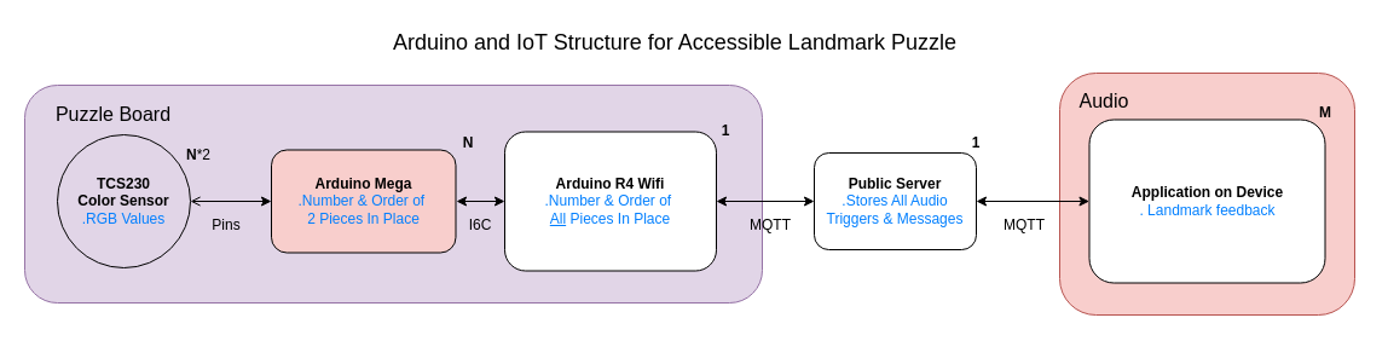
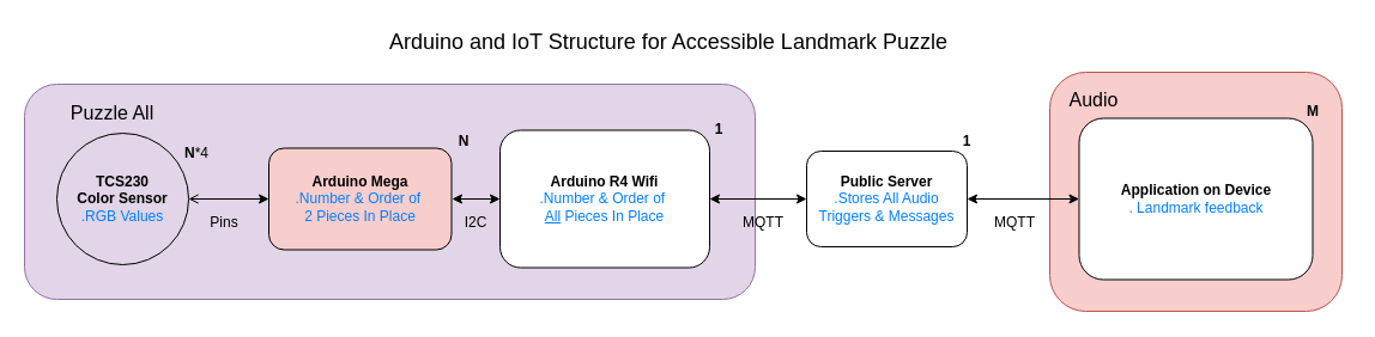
  <mxCell id="0" />
  <mxCell id="1" parent="0" />
  <mxCell id="2" value="" style="rounded=1;whiteSpace=wrap;html=1;fillColor=#f8cecc;strokeColor=#b85450;" parent="1" vertex="1"><mxGeometry x="876" y="60" width="244" height="200" as="geometry" /></mxCell>
  <mxCell id="3" value="" style="rounded=1;whiteSpace=wrap;html=1;fillColor=#e1d5e7;strokeColor=#9673a6;" parent="1" vertex="1"><mxGeometry x="20" y="70" width="610" height="180" as="geometry" /></mxCell>
  <mxCell id="4" value="&lt;div&gt;&lt;b&gt;TCS230&lt;/b&gt;&lt;/div&gt;&lt;div&gt;&lt;b&gt;Color Sensor&lt;/b&gt;&lt;/div&gt;&lt;div&gt;&lt;font color=&quot;#007fff&quot;&gt;.RGB Values&lt;/font&gt;&lt;br&gt;&lt;/div&gt;" style="ellipse;whiteSpace=wrap;html=1;aspect=fixed;fillColor=#e1d5e7;" parent="1" vertex="1"><mxGeometry x="47" y="111" width="110" height="110" as="geometry" /></mxCell>
- <mxCell id="5" value="&lt;b&gt;N&lt;/b&gt;*2" style="text;html=1;align=center;verticalAlign=middle;whiteSpace=wrap;rounded=0;" parent="1" vertex="1"><mxGeometry x="124" y="103" width="80" height="50" as="geometry" /></mxCell>
+ <mxCell id="5" value="&lt;b&gt;N&lt;/b&gt;*4" style="text;html=1;align=center;verticalAlign=middle;whiteSpace=wrap;rounded=0;" parent="1" vertex="1"><mxGeometry x="124" y="103" width="80" height="50" as="geometry" /></mxCell>
  <mxCell id="6" value="&lt;div&gt;&lt;b&gt;Arduino Mega&lt;/b&gt;&lt;/div&gt;&lt;div&gt;&lt;font color=&quot;#007fff&quot;&gt;.Number &amp;amp; Order of&amp;nbsp;&lt;/font&gt;&lt;/div&gt;&lt;div&gt;&lt;font color=&quot;#007fff&quot;&gt;2 Pieces In Place&lt;/font&gt;&lt;br&gt;&lt;/div&gt;" style="rounded=1;whiteSpace=wrap;html=1;fillColor=#f8cecc;" parent="1" vertex="1"><mxGeometry x="224" y="123.5" width="152.5" height="85" as="geometry" /></mxCell>
  <mxCell id="7" value="" style="endArrow=open;startArrow=classic;html=1;rounded=0;entryX=1;entryY=0.5;entryDx=0;entryDy=0;" parent="1" source="6" target="4" edge="1"><mxGeometry width="50" height="50" relative="1" as="geometry"><mxPoint x="327" y="381" as="sourcePoint" /><mxPoint x="377" y="331" as="targetPoint" /></mxGeometry></mxCell>
  <mxCell id="8" value="&lt;b&gt;N&lt;/b&gt;" style="text;html=1;align=center;verticalAlign=middle;whiteSpace=wrap;rounded=0;" parent="1" vertex="1"><mxGeometry x="357" y="103" width="60" height="30" as="geometry" /></mxCell>
  <mxCell id="9" value="" style="endArrow=classic;startArrow=classic;html=1;rounded=0;entryX=0;entryY=0.5;entryDx=0;entryDy=0;" parent="1" target="10" edge="1"><mxGeometry width="50" height="50" relative="1" as="geometry"><mxPoint x="377" y="166" as="sourcePoint" /><mxPoint x="277" y="341" as="targetPoint" /></mxGeometry></mxCell>
  <mxCell id="10" value="&lt;div&gt;&lt;b&gt;Arduino R4 Wifi&lt;/b&gt;&lt;/div&gt;&lt;div&gt;&lt;div&gt;&lt;font color=&quot;#007fff&quot;&gt;.Number &amp;amp; Order of&amp;nbsp;&lt;/font&gt;&lt;/div&gt;&lt;font color=&quot;#007fff&quot;&gt;&lt;u&gt;All&lt;/u&gt; Pieces In Place&lt;/font&gt;&lt;/div&gt;" style="rounded=1;whiteSpace=wrap;html=1;" parent="1" vertex="1"><mxGeometry x="417" y="108.5" width="175" height="115" as="geometry" /></mxCell>
  <mxCell id="11" value="&lt;b&gt;1&lt;/b&gt;" style="text;html=1;align=center;verticalAlign=middle;whiteSpace=wrap;rounded=0;" parent="1" vertex="1"><mxGeometry x="777" y="103" width="60" height="30" as="geometry" /></mxCell>
- <mxCell id="12" value="I6C" style="text;html=1;align=center;verticalAlign=middle;whiteSpace=wrap;rounded=0;" parent="1" vertex="1"><mxGeometry x="367" y="171" width="60" height="30" as="geometry" /></mxCell>
+ <mxCell id="12" value="I2C" style="text;html=1;align=center;verticalAlign=middle;whiteSpace=wrap;rounded=0;" parent="1" vertex="1"><mxGeometry x="367" y="171" width="60" height="30" as="geometry" /></mxCell>
  <mxCell id="13" value="Pins" style="text;html=1;align=center;verticalAlign=middle;whiteSpace=wrap;rounded=0;rotation=0;" parent="1" vertex="1"><mxGeometry x="157" y="171" width="60" height="30" as="geometry" /></mxCell>
  <mxCell id="14" value="" style="endArrow=classic;startArrow=classic;html=1;rounded=0;entryX=1;entryY=0.5;entryDx=0;entryDy=0;exitX=0;exitY=0.5;exitDx=0;exitDy=0;" parent="1" source="15" target="10" edge="1"><mxGeometry width="50" height="50" relative="1" as="geometry"><mxPoint x="330" y="441" as="sourcePoint" /><mxPoint x="307" y="371" as="targetPoint" /></mxGeometry></mxCell>
  <mxCell id="15" value="&lt;div&gt;&lt;b&gt;Public Server&lt;/b&gt;&lt;/div&gt;&lt;div&gt;&lt;font color=&quot;#007fff&quot;&gt;.Stores All Audio Triggers &amp;amp; Messages&lt;/font&gt;&lt;br&gt;&lt;/div&gt;" style="rounded=1;whiteSpace=wrap;html=1;" parent="1" vertex="1"><mxGeometry x="673" y="126" width="134" height="80" as="geometry" /></mxCell>
  <mxCell id="16" value="&lt;b&gt;1&lt;/b&gt;" style="text;html=1;align=center;verticalAlign=middle;whiteSpace=wrap;rounded=0;" parent="1" vertex="1"><mxGeometry x="570" y="92.5" width="60" height="30" as="geometry" /></mxCell>
  <mxCell id="17" value="MQTT" style="text;html=1;align=center;verticalAlign=middle;whiteSpace=wrap;rounded=0;rotation=0;" parent="1" vertex="1"><mxGeometry x="817" y="171" width="60" height="30" as="geometry" /></mxCell>
  <mxCell id="18" value="&lt;div&gt;&lt;b&gt;Application on Device&lt;/b&gt;&lt;/div&gt;&lt;div&gt;&lt;font color=&quot;#007fff&quot;&gt;. Landmark feedback&lt;/font&gt;&lt;br&gt;&lt;/div&gt;" style="rounded=1;whiteSpace=wrap;html=1;" parent="1" vertex="1"><mxGeometry x="900.5" y="98.5" width="195" height="135" as="geometry" /></mxCell>
  <mxCell id="19" value="&lt;b&gt;M&lt;/b&gt;" style="text;html=1;align=center;verticalAlign=middle;whiteSpace=wrap;rounded=0;" parent="1" vertex="1"><mxGeometry x="1066" y="78" width="60" height="30" as="geometry" /></mxCell>
  <mxCell id="20" value="MQTT" style="text;html=1;align=center;verticalAlign=middle;whiteSpace=wrap;rounded=0;rotation=0;" parent="1" vertex="1"><mxGeometry x="607" y="171" width="60" height="30" as="geometry" /></mxCell>
  <mxCell id="21" value="" style="endArrow=classic;startArrow=classic;html=1;rounded=0;entryX=1;entryY=0.5;entryDx=0;entryDy=0;exitX=0;exitY=0.5;exitDx=0;exitDy=0;" parent="1" source="18" target="15" edge="1"><mxGeometry width="50" height="50" relative="1" as="geometry"><mxPoint x="511.5" y="284" as="sourcePoint" /><mxPoint x="561.5" y="234" as="targetPoint" /></mxGeometry></mxCell>
  <mxCell id="22" value="Audio" style="text;html=1;align=center;verticalAlign=middle;whiteSpace=wrap;rounded=0;fontSize=16;" parent="1" vertex="1"><mxGeometry x="882.5" y="68" width="60" height="30" as="geometry" /></mxCell>
- <mxCell id="23" value="Puzzle Board" style="text;html=1;align=center;verticalAlign=middle;whiteSpace=wrap;rounded=0;fontSize=16;" parent="1" vertex="1"><mxGeometry x="31.5" y="79" width="122.5" height="30" as="geometry" /></mxCell>
+ <mxCell id="23" value="Puzzle All" style="text;html=1;align=center;verticalAlign=middle;whiteSpace=wrap;rounded=0;fontSize=16;" parent="1" vertex="1"><mxGeometry x="31.5" y="79" width="122.5" height="30" as="geometry" /></mxCell>
  <mxCell id="24" value="&lt;font style=&quot;font-size: 18px;&quot;&gt;Arduino and IoT Structure for Accessible Landmark Puzzle &lt;/font&gt;" style="text;html=1;align=center;verticalAlign=middle;whiteSpace=wrap;rounded=0;" parent="1" vertex="1"><mxGeometry x="305" y="20" width="506" height="30" as="geometry" /></mxCell>
